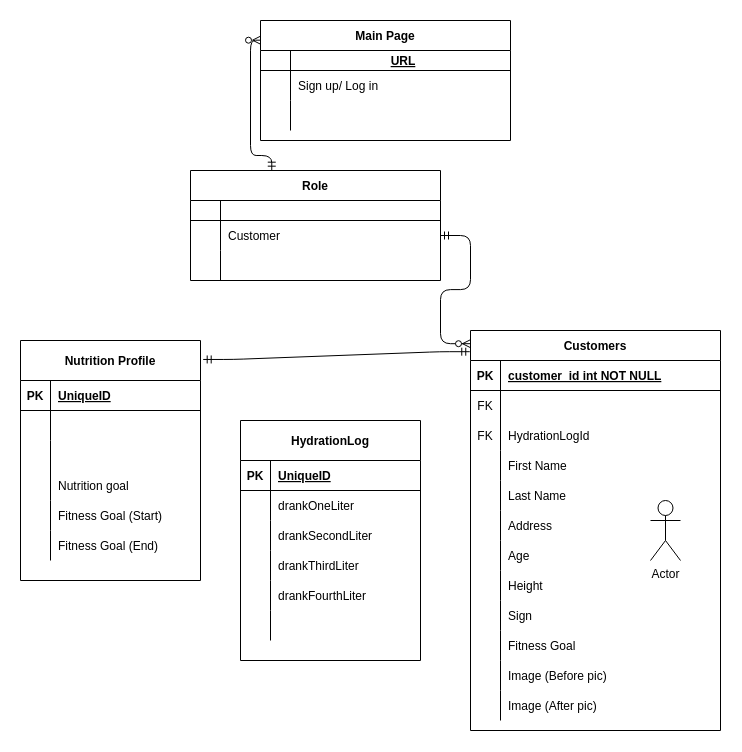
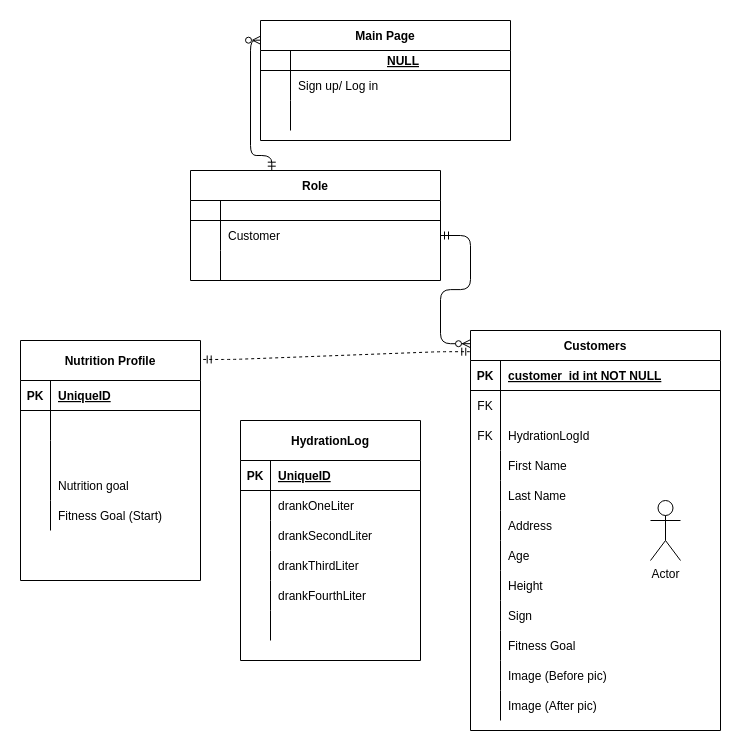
  <mxCell id="0" />
  <mxCell id="1" parent="0" />
  <mxCell id="2" value="" style="edgeStyle=orthogonalEdgeStyle;fontSize=12;html=1;endArrow=ERzeroToMany;startArrow=ERmandOne;exitX=0.325;exitY=-0.003;exitDx=0;exitDy=0;exitPerimeter=0;entryX=0;entryY=0.164;entryDx=0;entryDy=0;entryPerimeter=0;" parent="1" source="15" target="5" edge="1"><mxGeometry width="100" height="100" relative="1" as="geometry"><mxPoint x="150" y="600" as="sourcePoint" /><mxPoint x="260" y="250" as="targetPoint" /></mxGeometry></mxCell>
  <mxCell id="3" value="" style="edgeStyle=entityRelationEdgeStyle;fontSize=12;html=1;endArrow=ERzeroToMany;startArrow=ERmandOne;exitX=1;exitY=0.5;exitDx=0;exitDy=0;entryX=0;entryY=0.033;entryDx=0;entryDy=0;entryPerimeter=0;" parent="1" source="19" target="25" edge="1"><mxGeometry width="100" height="100" relative="1" as="geometry"><mxPoint x="315" y="850" as="sourcePoint" /><mxPoint x="415" y="750" as="targetPoint" /></mxGeometry></mxCell>
- <mxCell id="4" value="" style="edgeStyle=entityRelationEdgeStyle;fontSize=12;html=1;endArrow=ERmandOne;startArrow=ERmandOne;entryX=-0.003;entryY=0.053;entryDx=0;entryDy=0;entryPerimeter=0;exitX=1.015;exitY=0.079;exitDx=0;exitDy=0;exitPerimeter=0;" parent="1" source="80" target="25" edge="1"><mxGeometry width="100" height="100" relative="1" as="geometry"><mxPoint x="350" y="820" as="sourcePoint" /><mxPoint x="450" y="720" as="targetPoint" /></mxGeometry></mxCell>
+ <mxCell id="4" value="" style="edgeStyle=entityRelationEdgeStyle;fontSize=12;html=1;endArrow=ERmandOne;startArrow=ERmandOne;entryX=-0.003;entryY=0.053;entryDx=0;entryDy=0;entryPerimeter=0;exitX=1.015;exitY=0.079;exitDx=0;exitDy=0;exitPerimeter=0;dashed=1;" parent="1" source="80" target="25" edge="1"><mxGeometry width="100" height="100" relative="1" as="geometry"><mxPoint x="350" y="820" as="sourcePoint" /><mxPoint x="450" y="720" as="targetPoint" /></mxGeometry></mxCell>
  <mxCell id="5" value="Main Page" style="shape=table;startSize=30;container=1;collapsible=1;childLayout=tableLayout;fixedRows=1;rowLines=0;fontStyle=1;align=center;resizeLast=1;" parent="1" vertex="1"><mxGeometry x="260" y="20" width="250" height="120" as="geometry" /></mxCell>
  <mxCell id="6" value="" style="shape=partialRectangle;collapsible=0;dropTarget=0;pointerEvents=0;fillColor=none;points=[[0,0.5],[1,0.5]];portConstraint=eastwest;top=0;left=0;right=0;bottom=1;" parent="5" vertex="1"><mxGeometry y="30" width="250" height="20" as="geometry" /></mxCell>
  <mxCell id="7" value="" style="shape=partialRectangle;overflow=hidden;connectable=0;fillColor=none;top=0;left=0;bottom=0;right=0;fontStyle=1;" parent="6" vertex="1"><mxGeometry width="30" height="20" as="geometry" /></mxCell>
- <mxCell id="8" value="URL" style="shape=partialRectangle;overflow=hidden;connectable=0;fillColor=none;top=0;left=0;bottom=0;right=0;align=center;spacingLeft=6;fontStyle=5;" parent="6" vertex="1"><mxGeometry x="30" width="220" height="20" as="geometry" /></mxCell>
+ <mxCell id="8" value="NULL" style="shape=partialRectangle;overflow=hidden;connectable=0;fillColor=none;top=0;left=0;bottom=0;right=0;align=center;spacingLeft=6;fontStyle=5;" parent="6" vertex="1"><mxGeometry x="30" width="220" height="20" as="geometry" /></mxCell>
  <mxCell id="9" value="" style="shape=partialRectangle;collapsible=0;dropTarget=0;pointerEvents=0;fillColor=none;points=[[0,0.5],[1,0.5]];portConstraint=eastwest;top=0;left=0;right=0;bottom=0;" parent="5" vertex="1"><mxGeometry y="50" width="250" height="30" as="geometry" /></mxCell>
  <mxCell id="10" value="" style="shape=partialRectangle;overflow=hidden;connectable=0;fillColor=none;top=0;left=0;bottom=0;right=0;" parent="9" vertex="1"><mxGeometry width="30" height="30" as="geometry" /></mxCell>
  <mxCell id="11" value="Sign up/ Log in" style="shape=partialRectangle;overflow=hidden;connectable=0;fillColor=none;top=0;left=0;bottom=0;right=0;align=left;spacingLeft=6;" parent="9" vertex="1"><mxGeometry x="30" width="220" height="30" as="geometry" /></mxCell>
  <mxCell id="12" value="" style="shape=partialRectangle;collapsible=0;dropTarget=0;pointerEvents=0;fillColor=none;points=[[0,0.5],[1,0.5]];portConstraint=eastwest;top=0;left=0;right=0;bottom=0;" parent="5" vertex="1"><mxGeometry y="80" width="250" height="30" as="geometry" /></mxCell>
  <mxCell id="13" value="" style="shape=partialRectangle;overflow=hidden;connectable=0;fillColor=none;top=0;left=0;bottom=0;right=0;" parent="12" vertex="1"><mxGeometry width="30" height="30" as="geometry" /></mxCell>
  <mxCell id="14" value="" style="shape=partialRectangle;overflow=hidden;connectable=0;fillColor=none;top=0;left=0;bottom=0;right=0;align=left;spacingLeft=6;" parent="12" vertex="1"><mxGeometry x="30" width="220" height="30" as="geometry" /></mxCell>
  <mxCell id="15" value="Role" style="shape=table;startSize=30;container=1;collapsible=1;childLayout=tableLayout;fixedRows=1;rowLines=0;fontStyle=1;align=center;resizeLast=1;" parent="1" vertex="1"><mxGeometry x="190" y="170" width="250" height="110" as="geometry" /></mxCell>
  <mxCell id="16" value="" style="shape=partialRectangle;collapsible=0;dropTarget=0;pointerEvents=0;fillColor=none;points=[[0,0.5],[1,0.5]];portConstraint=eastwest;top=0;left=0;right=0;bottom=1;" parent="15" vertex="1"><mxGeometry y="30" width="250" height="20" as="geometry" /></mxCell>
  <mxCell id="17" value="" style="shape=partialRectangle;overflow=hidden;connectable=0;fillColor=none;top=0;left=0;bottom=0;right=0;fontStyle=1;" parent="16" vertex="1"><mxGeometry width="30" height="20" as="geometry" /></mxCell>
  <mxCell id="18" value="" style="shape=partialRectangle;overflow=hidden;connectable=0;fillColor=none;top=0;left=0;bottom=0;right=0;align=left;spacingLeft=6;fontStyle=5;" parent="16" vertex="1"><mxGeometry x="30" width="220" height="20" as="geometry" /></mxCell>
  <mxCell id="19" value="" style="shape=partialRectangle;collapsible=0;dropTarget=0;pointerEvents=0;fillColor=none;points=[[0,0.5],[1,0.5]];portConstraint=eastwest;top=0;left=0;right=0;bottom=0;" parent="15" vertex="1"><mxGeometry y="50" width="250" height="30" as="geometry" /></mxCell>
  <mxCell id="20" value="" style="shape=partialRectangle;overflow=hidden;connectable=0;fillColor=none;top=0;left=0;bottom=0;right=0;" parent="19" vertex="1"><mxGeometry width="30" height="30" as="geometry" /></mxCell>
  <mxCell id="21" value="Customer" style="shape=partialRectangle;overflow=hidden;connectable=0;fillColor=none;top=0;left=0;bottom=0;right=0;align=left;spacingLeft=6;" parent="19" vertex="1"><mxGeometry x="30" width="220" height="30" as="geometry" /></mxCell>
  <mxCell id="22" value="" style="shape=partialRectangle;collapsible=0;dropTarget=0;pointerEvents=0;fillColor=none;points=[[0,0.5],[1,0.5]];portConstraint=eastwest;top=0;left=0;right=0;bottom=0;" parent="15" vertex="1"><mxGeometry y="80" width="250" height="30" as="geometry" /></mxCell>
  <mxCell id="23" value="" style="shape=partialRectangle;overflow=hidden;connectable=0;fillColor=none;top=0;left=0;bottom=0;right=0;" parent="22" vertex="1"><mxGeometry width="30" height="30" as="geometry" /></mxCell>
  <mxCell id="24" value="" style="shape=partialRectangle;overflow=hidden;connectable=0;fillColor=none;top=0;left=0;bottom=0;right=0;align=left;spacingLeft=6;" parent="22" vertex="1"><mxGeometry x="30" width="220" height="30" as="geometry" /></mxCell>
  <mxCell id="25" value="Customers" style="shape=table;startSize=30;container=1;collapsible=1;childLayout=tableLayout;fixedRows=1;rowLines=0;fontStyle=1;align=center;resizeLast=1;" parent="1" vertex="1"><mxGeometry x="470" y="330" width="250" height="400" as="geometry" /></mxCell>
  <mxCell id="26" value="" style="shape=partialRectangle;collapsible=0;dropTarget=0;pointerEvents=0;fillColor=none;points=[[0,0.5],[1,0.5]];portConstraint=eastwest;top=0;left=0;right=0;bottom=1;" parent="25" vertex="1"><mxGeometry y="30" width="250" height="30" as="geometry" /></mxCell>
  <mxCell id="27" value="PK" style="shape=partialRectangle;overflow=hidden;connectable=0;fillColor=none;top=0;left=0;bottom=0;right=0;fontStyle=1;" parent="26" vertex="1"><mxGeometry width="30" height="30" as="geometry" /></mxCell>
  <mxCell id="28" value="customer_id int NOT NULL " style="shape=partialRectangle;overflow=hidden;connectable=0;fillColor=none;top=0;left=0;bottom=0;right=0;align=left;spacingLeft=6;fontStyle=5;" parent="26" vertex="1"><mxGeometry x="30" width="220" height="30" as="geometry" /></mxCell>
  <mxCell id="29" value="" style="shape=partialRectangle;collapsible=0;dropTarget=0;pointerEvents=0;fillColor=none;points=[[0,0.5],[1,0.5]];portConstraint=eastwest;top=0;left=0;right=0;bottom=0;" parent="25" vertex="1"><mxGeometry y="60" width="250" height="30" as="geometry" /></mxCell>
  <mxCell id="30" value="FK" style="shape=partialRectangle;overflow=hidden;connectable=0;fillColor=none;top=0;left=0;bottom=0;right=0;" parent="29" vertex="1"><mxGeometry width="30" height="30" as="geometry" /></mxCell>
  <mxCell id="31" value="" style="shape=partialRectangle;collapsible=0;dropTarget=0;pointerEvents=0;fillColor=none;points=[[0,0.5],[1,0.5]];portConstraint=eastwest;top=0;left=0;right=0;bottom=0;" vertex="1" parent="25"><mxGeometry y="90" width="250" height="30" as="geometry" /></mxCell>
  <mxCell id="32" value="FK" style="shape=partialRectangle;overflow=hidden;connectable=0;fillColor=none;top=0;left=0;bottom=0;right=0;" vertex="1" parent="31"><mxGeometry width="30" height="30" as="geometry" /></mxCell>
  <mxCell id="33" value="HydrationLogId" style="shape=partialRectangle;overflow=hidden;connectable=0;fillColor=none;top=0;left=0;bottom=0;right=0;align=left;spacingLeft=6;" vertex="1" parent="31"><mxGeometry x="30" width="220" height="30" as="geometry" /></mxCell>
  <mxCell id="34" value="" style="shape=partialRectangle;collapsible=0;dropTarget=0;pointerEvents=0;fillColor=none;points=[[0,0.5],[1,0.5]];portConstraint=eastwest;top=0;left=0;right=0;bottom=0;" parent="25" vertex="1"><mxGeometry y="120" width="250" height="30" as="geometry" /></mxCell>
  <mxCell id="35" value="" style="shape=partialRectangle;overflow=hidden;connectable=0;fillColor=none;top=0;left=0;bottom=0;right=0;" parent="34" vertex="1"><mxGeometry width="30" height="30" as="geometry" /></mxCell>
  <mxCell id="36" value="First Name" style="shape=partialRectangle;overflow=hidden;connectable=0;fillColor=none;top=0;left=0;bottom=0;right=0;align=left;spacingLeft=6;" parent="34" vertex="1"><mxGeometry x="30" width="220" height="30" as="geometry" /></mxCell>
  <mxCell id="37" value="" style="shape=partialRectangle;collapsible=0;dropTarget=0;pointerEvents=0;fillColor=none;points=[[0,0.5],[1,0.5]];portConstraint=eastwest;top=0;left=0;right=0;bottom=0;" parent="25" vertex="1"><mxGeometry y="150" width="250" height="30" as="geometry" /></mxCell>
  <mxCell id="38" value="" style="shape=partialRectangle;overflow=hidden;connectable=0;fillColor=none;top=0;left=0;bottom=0;right=0;" parent="37" vertex="1"><mxGeometry width="30" height="30" as="geometry" /></mxCell>
  <mxCell id="39" value="Last Name" style="shape=partialRectangle;overflow=hidden;connectable=0;fillColor=none;top=0;left=0;bottom=0;right=0;align=left;spacingLeft=6;" parent="37" vertex="1"><mxGeometry x="30" width="220" height="30" as="geometry" /></mxCell>
  <mxCell id="40" value="" style="shape=partialRectangle;collapsible=0;dropTarget=0;pointerEvents=0;fillColor=none;points=[[0,0.5],[1,0.5]];portConstraint=eastwest;top=0;left=0;right=0;bottom=0;" parent="25" vertex="1"><mxGeometry y="180" width="250" height="30" as="geometry" /></mxCell>
  <mxCell id="41" value="" style="shape=partialRectangle;overflow=hidden;connectable=0;fillColor=none;top=0;left=0;bottom=0;right=0;" parent="40" vertex="1"><mxGeometry width="30" height="30" as="geometry" /></mxCell>
  <mxCell id="42" value="Address" style="shape=partialRectangle;overflow=hidden;connectable=0;fillColor=none;top=0;left=0;bottom=0;right=0;align=left;spacingLeft=6;" parent="40" vertex="1"><mxGeometry x="30" width="220" height="30" as="geometry" /></mxCell>
  <mxCell id="43" value="" style="shape=partialRectangle;collapsible=0;dropTarget=0;pointerEvents=0;fillColor=none;points=[[0,0.5],[1,0.5]];portConstraint=eastwest;top=0;left=0;right=0;bottom=0;" parent="25" vertex="1"><mxGeometry y="210" width="250" height="30" as="geometry" /></mxCell>
  <mxCell id="44" value="" style="shape=partialRectangle;overflow=hidden;connectable=0;fillColor=none;top=0;left=0;bottom=0;right=0;" parent="43" vertex="1"><mxGeometry width="30" height="30" as="geometry" /></mxCell>
  <mxCell id="45" value="Age" style="shape=partialRectangle;overflow=hidden;connectable=0;fillColor=none;top=0;left=0;bottom=0;right=0;align=left;spacingLeft=6;" parent="43" vertex="1"><mxGeometry x="30" width="220" height="30" as="geometry" /></mxCell>
  <mxCell id="46" value="" style="shape=partialRectangle;collapsible=0;dropTarget=0;pointerEvents=0;fillColor=none;points=[[0,0.5],[1,0.5]];portConstraint=eastwest;top=0;left=0;right=0;bottom=0;" parent="25" vertex="1"><mxGeometry y="240" width="250" height="30" as="geometry" /></mxCell>
  <mxCell id="47" value="" style="shape=partialRectangle;overflow=hidden;connectable=0;fillColor=none;top=0;left=0;bottom=0;right=0;" parent="46" vertex="1"><mxGeometry width="30" height="30" as="geometry" /></mxCell>
  <mxCell id="48" value="Height" style="shape=partialRectangle;overflow=hidden;connectable=0;fillColor=none;top=0;left=0;bottom=0;right=0;align=left;spacingLeft=6;" parent="46" vertex="1"><mxGeometry x="30" width="220" height="30" as="geometry" /></mxCell>
  <mxCell id="49" value="" style="shape=partialRectangle;collapsible=0;dropTarget=0;pointerEvents=0;fillColor=none;points=[[0,0.5],[1,0.5]];portConstraint=eastwest;top=0;left=0;right=0;bottom=0;" parent="25" vertex="1"><mxGeometry y="270" width="250" height="30" as="geometry" /></mxCell>
  <mxCell id="50" value="" style="shape=partialRectangle;overflow=hidden;connectable=0;fillColor=none;top=0;left=0;bottom=0;right=0;" parent="49" vertex="1"><mxGeometry width="30" height="30" as="geometry" /></mxCell>
  <mxCell id="51" value="Sign" style="shape=partialRectangle;overflow=hidden;connectable=0;fillColor=none;top=0;left=0;bottom=0;right=0;align=left;spacingLeft=6;" parent="49" vertex="1"><mxGeometry x="30" width="220" height="30" as="geometry" /></mxCell>
  <mxCell id="52" value="" style="shape=partialRectangle;collapsible=0;dropTarget=0;pointerEvents=0;fillColor=none;points=[[0,0.5],[1,0.5]];portConstraint=eastwest;top=0;left=0;right=0;bottom=0;" parent="25" vertex="1"><mxGeometry y="300" width="250" height="30" as="geometry" /></mxCell>
  <mxCell id="53" value="" style="shape=partialRectangle;overflow=hidden;connectable=0;fillColor=none;top=0;left=0;bottom=0;right=0;" parent="52" vertex="1"><mxGeometry width="30" height="30" as="geometry" /></mxCell>
  <mxCell id="54" value="Fitness Goal" style="shape=partialRectangle;overflow=hidden;connectable=0;fillColor=none;top=0;left=0;bottom=0;right=0;align=left;spacingLeft=6;" parent="52" vertex="1"><mxGeometry x="30" width="220" height="30" as="geometry" /></mxCell>
  <mxCell id="55" value="" style="shape=partialRectangle;collapsible=0;dropTarget=0;pointerEvents=0;fillColor=none;points=[[0,0.5],[1,0.5]];portConstraint=eastwest;top=0;left=0;right=0;bottom=0;" parent="25" vertex="1"><mxGeometry y="330" width="250" height="30" as="geometry" /></mxCell>
  <mxCell id="56" value="" style="shape=partialRectangle;overflow=hidden;connectable=0;fillColor=none;top=0;left=0;bottom=0;right=0;" parent="55" vertex="1"><mxGeometry width="30" height="30" as="geometry" /></mxCell>
  <mxCell id="57" value="Image (Before pic)" style="shape=partialRectangle;overflow=hidden;connectable=0;fillColor=none;top=0;left=0;bottom=0;right=0;align=left;spacingLeft=6;" parent="55" vertex="1"><mxGeometry x="30" width="220" height="30" as="geometry" /></mxCell>
  <mxCell id="58" value="" style="shape=partialRectangle;collapsible=0;dropTarget=0;pointerEvents=0;fillColor=none;points=[[0,0.5],[1,0.5]];portConstraint=eastwest;top=0;left=0;right=0;bottom=0;" parent="25" vertex="1"><mxGeometry y="360" width="250" height="30" as="geometry" /></mxCell>
  <mxCell id="59" value="" style="shape=partialRectangle;overflow=hidden;connectable=0;fillColor=none;top=0;left=0;bottom=0;right=0;" parent="58" vertex="1"><mxGeometry width="30" height="30" as="geometry" /></mxCell>
  <mxCell id="60" value="Image (After pic)" style="shape=partialRectangle;overflow=hidden;connectable=0;fillColor=none;top=0;left=0;bottom=0;right=0;align=left;spacingLeft=6;" parent="58" vertex="1"><mxGeometry x="30" width="220" height="30" as="geometry" /></mxCell>
  <mxCell id="61" value="HydrationLog" style="shape=table;startSize=40;container=1;collapsible=1;childLayout=tableLayout;fixedRows=1;rowLines=0;fontStyle=1;align=center;resizeLast=1;" vertex="1" parent="1"><mxGeometry x="240" y="420" width="180" height="240" as="geometry" /></mxCell>
  <mxCell id="62" value="" style="shape=partialRectangle;collapsible=0;dropTarget=0;pointerEvents=0;fillColor=none;top=0;left=0;bottom=1;right=0;points=[[0,0.5],[1,0.5]];portConstraint=eastwest;" vertex="1" parent="61"><mxGeometry y="40" width="180" height="30" as="geometry" /></mxCell>
  <mxCell id="63" value="PK" style="shape=partialRectangle;connectable=0;fillColor=none;top=0;left=0;bottom=0;right=0;fontStyle=1;overflow=hidden;" vertex="1" parent="62"><mxGeometry width="30" height="30" as="geometry" /></mxCell>
  <mxCell id="64" value="UniqueID" style="shape=partialRectangle;connectable=0;fillColor=none;top=0;left=0;bottom=0;right=0;align=left;spacingLeft=6;fontStyle=5;overflow=hidden;" vertex="1" parent="62"><mxGeometry x="30" width="150" height="30" as="geometry" /></mxCell>
  <mxCell id="65" value="" style="shape=partialRectangle;collapsible=0;dropTarget=0;pointerEvents=0;fillColor=none;top=0;left=0;bottom=0;right=0;points=[[0,0.5],[1,0.5]];portConstraint=eastwest;" vertex="1" parent="61"><mxGeometry y="70" width="180" height="30" as="geometry" /></mxCell>
  <mxCell id="66" value="" style="shape=partialRectangle;connectable=0;fillColor=none;top=0;left=0;bottom=0;right=0;editable=1;overflow=hidden;" vertex="1" parent="65"><mxGeometry width="30" height="30" as="geometry" /></mxCell>
  <mxCell id="67" value="drankOneLiter" style="shape=partialRectangle;connectable=0;fillColor=none;top=0;left=0;bottom=0;right=0;align=left;spacingLeft=6;overflow=hidden;" vertex="1" parent="65"><mxGeometry x="30" width="150" height="30" as="geometry" /></mxCell>
  <mxCell id="68" value="" style="shape=partialRectangle;collapsible=0;dropTarget=0;pointerEvents=0;fillColor=none;top=0;left=0;bottom=0;right=0;points=[[0,0.5],[1,0.5]];portConstraint=eastwest;" vertex="1" parent="61"><mxGeometry y="100" width="180" height="30" as="geometry" /></mxCell>
  <mxCell id="69" value="" style="shape=partialRectangle;connectable=0;fillColor=none;top=0;left=0;bottom=0;right=0;editable=1;overflow=hidden;" vertex="1" parent="68"><mxGeometry width="30" height="30" as="geometry" /></mxCell>
  <mxCell id="70" value="drankSecondLiter" style="shape=partialRectangle;connectable=0;fillColor=none;top=0;left=0;bottom=0;right=0;align=left;spacingLeft=6;overflow=hidden;" vertex="1" parent="68"><mxGeometry x="30" width="150" height="30" as="geometry" /></mxCell>
  <mxCell id="71" value="" style="shape=partialRectangle;collapsible=0;dropTarget=0;pointerEvents=0;fillColor=none;top=0;left=0;bottom=0;right=0;points=[[0,0.5],[1,0.5]];portConstraint=eastwest;" vertex="1" parent="61"><mxGeometry y="130" width="180" height="30" as="geometry" /></mxCell>
  <mxCell id="72" value="" style="shape=partialRectangle;connectable=0;fillColor=none;top=0;left=0;bottom=0;right=0;editable=1;overflow=hidden;" vertex="1" parent="71"><mxGeometry width="30" height="30" as="geometry" /></mxCell>
  <mxCell id="73" value="drankThirdLiter" style="shape=partialRectangle;connectable=0;fillColor=none;top=0;left=0;bottom=0;right=0;align=left;spacingLeft=6;overflow=hidden;" vertex="1" parent="71"><mxGeometry x="30" width="150" height="30" as="geometry" /></mxCell>
  <mxCell id="74" value="" style="shape=partialRectangle;collapsible=0;dropTarget=0;pointerEvents=0;fillColor=none;top=0;left=0;bottom=0;right=0;points=[[0,0.5],[1,0.5]];portConstraint=eastwest;" vertex="1" parent="61"><mxGeometry y="160" width="180" height="30" as="geometry" /></mxCell>
  <mxCell id="75" value="" style="shape=partialRectangle;connectable=0;fillColor=none;top=0;left=0;bottom=0;right=0;editable=1;overflow=hidden;" vertex="1" parent="74"><mxGeometry width="30" height="30" as="geometry" /></mxCell>
  <mxCell id="76" value="drankFourthLiter" style="shape=partialRectangle;connectable=0;fillColor=none;top=0;left=0;bottom=0;right=0;align=left;spacingLeft=6;overflow=hidden;" vertex="1" parent="74"><mxGeometry x="30" width="150" height="30" as="geometry" /></mxCell>
  <mxCell id="77" value="" style="shape=partialRectangle;collapsible=0;dropTarget=0;pointerEvents=0;fillColor=none;top=0;left=0;bottom=0;right=0;points=[[0,0.5],[1,0.5]];portConstraint=eastwest;" vertex="1" parent="61"><mxGeometry y="190" width="180" height="30" as="geometry" /></mxCell>
  <mxCell id="78" value="" style="shape=partialRectangle;connectable=0;fillColor=none;top=0;left=0;bottom=0;right=0;editable=1;overflow=hidden;" vertex="1" parent="77"><mxGeometry width="30" height="30" as="geometry" /></mxCell>
  <mxCell id="79" value="" style="shape=partialRectangle;connectable=0;fillColor=none;top=0;left=0;bottom=0;right=0;align=left;spacingLeft=6;overflow=hidden;" vertex="1" parent="77"><mxGeometry x="30" width="150" height="30" as="geometry" /></mxCell>
  <mxCell id="80" value="Nutrition Profile" style="shape=table;startSize=40;container=1;collapsible=1;childLayout=tableLayout;fixedRows=1;rowLines=0;fontStyle=1;align=center;resizeLast=1;" parent="1" vertex="1"><mxGeometry x="20" y="340" width="180" height="240" as="geometry" /></mxCell>
  <mxCell id="81" value="" style="shape=partialRectangle;collapsible=0;dropTarget=0;pointerEvents=0;fillColor=none;top=0;left=0;bottom=1;right=0;points=[[0,0.5],[1,0.5]];portConstraint=eastwest;" parent="80" vertex="1"><mxGeometry y="40" width="180" height="30" as="geometry" /></mxCell>
  <mxCell id="82" value="PK" style="shape=partialRectangle;connectable=0;fillColor=none;top=0;left=0;bottom=0;right=0;fontStyle=1;overflow=hidden;" parent="81" vertex="1"><mxGeometry width="30" height="30" as="geometry" /></mxCell>
  <mxCell id="83" value="UniqueID" style="shape=partialRectangle;connectable=0;fillColor=none;top=0;left=0;bottom=0;right=0;align=left;spacingLeft=6;fontStyle=5;overflow=hidden;" parent="81" vertex="1"><mxGeometry x="30" width="150" height="30" as="geometry" /></mxCell>
  <mxCell id="84" value="" style="shape=partialRectangle;collapsible=0;dropTarget=0;pointerEvents=0;fillColor=none;top=0;left=0;bottom=0;right=0;points=[[0,0.5],[1,0.5]];portConstraint=eastwest;" parent="80" vertex="1"><mxGeometry y="70" width="180" height="30" as="geometry" /></mxCell>
  <mxCell id="85" value="" style="shape=partialRectangle;connectable=0;fillColor=none;top=0;left=0;bottom=0;right=0;editable=1;overflow=hidden;" parent="84" vertex="1"><mxGeometry width="30" height="30" as="geometry" /></mxCell>
  <mxCell id="86" value="" style="shape=partialRectangle;connectable=0;fillColor=none;top=0;left=0;bottom=0;right=0;align=left;spacingLeft=6;overflow=hidden;" parent="84" vertex="1"><mxGeometry x="30" width="150" height="30" as="geometry" /></mxCell>
  <mxCell id="87" value="" style="shape=partialRectangle;collapsible=0;dropTarget=0;pointerEvents=0;fillColor=none;top=0;left=0;bottom=0;right=0;points=[[0,0.5],[1,0.5]];portConstraint=eastwest;" parent="80" vertex="1"><mxGeometry y="100" width="180" height="30" as="geometry" /></mxCell>
  <mxCell id="88" value="" style="shape=partialRectangle;connectable=0;fillColor=none;top=0;left=0;bottom=0;right=0;editable=1;overflow=hidden;" parent="87" vertex="1"><mxGeometry width="30" height="30" as="geometry" /></mxCell>
  <mxCell id="89" value="" style="shape=partialRectangle;collapsible=0;dropTarget=0;pointerEvents=0;fillColor=none;top=0;left=0;bottom=0;right=0;points=[[0,0.5],[1,0.5]];portConstraint=eastwest;" parent="80" vertex="1"><mxGeometry y="130" width="180" height="30" as="geometry" /></mxCell>
  <mxCell id="90" value="" style="shape=partialRectangle;connectable=0;fillColor=none;top=0;left=0;bottom=0;right=0;editable=1;overflow=hidden;" parent="89" vertex="1"><mxGeometry width="30" height="30" as="geometry" /></mxCell>
  <mxCell id="91" value="Nutrition goal" style="shape=partialRectangle;connectable=0;fillColor=none;top=0;left=0;bottom=0;right=0;align=left;spacingLeft=6;overflow=hidden;" parent="89" vertex="1"><mxGeometry x="30" width="150" height="30" as="geometry" /></mxCell>
  <mxCell id="92" value="" style="shape=partialRectangle;collapsible=0;dropTarget=0;pointerEvents=0;fillColor=none;top=0;left=0;bottom=0;right=0;points=[[0,0.5],[1,0.5]];portConstraint=eastwest;" parent="80" vertex="1"><mxGeometry y="160" width="180" height="30" as="geometry" /></mxCell>
  <mxCell id="93" value="" style="shape=partialRectangle;connectable=0;fillColor=none;top=0;left=0;bottom=0;right=0;editable=1;overflow=hidden;" parent="92" vertex="1"><mxGeometry width="30" height="30" as="geometry" /></mxCell>
  <mxCell id="94" value="Fitness Goal (Start)" style="shape=partialRectangle;connectable=0;fillColor=none;top=0;left=0;bottom=0;right=0;align=left;spacingLeft=6;overflow=hidden;" parent="92" vertex="1"><mxGeometry x="30" width="150" height="30" as="geometry" /></mxCell>
  <mxCell id="95" value="" style="shape=partialRectangle;collapsible=0;dropTarget=0;pointerEvents=0;fillColor=none;top=0;left=0;bottom=0;right=0;points=[[0,0.5],[1,0.5]];portConstraint=eastwest;" parent="80" vertex="1"><mxGeometry y="190" width="180" height="30" as="geometry" /></mxCell>
  <mxCell id="96" value="" style="shape=partialRectangle;connectable=0;fillColor=none;top=0;left=0;bottom=0;right=0;editable=1;overflow=hidden;" parent="95" vertex="1"><mxGeometry width="30" height="30" as="geometry" /></mxCell>
- <mxCell id="97" value="Fitness Goal (End)" style="shape=partialRectangle;connectable=0;fillColor=none;top=0;left=0;bottom=0;right=0;align=left;spacingLeft=6;overflow=hidden;" parent="95" vertex="1"><mxGeometry x="30" width="150" height="30" as="geometry" /></mxCell>
  <mxCell id="98" value="Actor" style="shape=umlActor;verticalLabelPosition=bottom;verticalAlign=top;html=1;outlineConnect=0;" vertex="1" parent="1"><mxGeometry x="650" y="500" width="30" height="60" as="geometry" /></mxCell>
